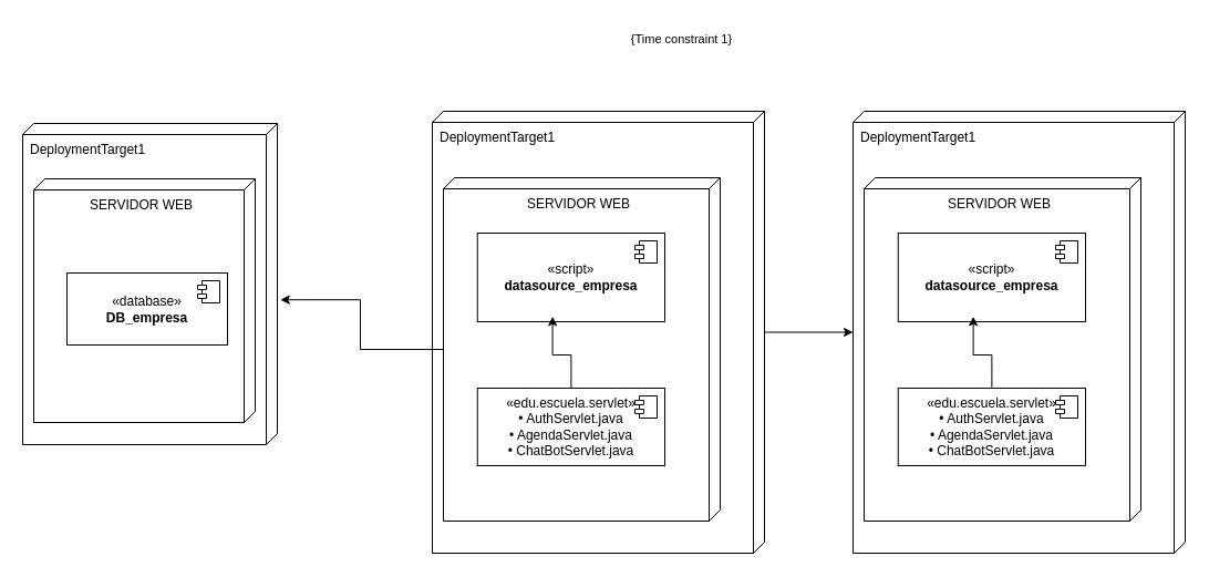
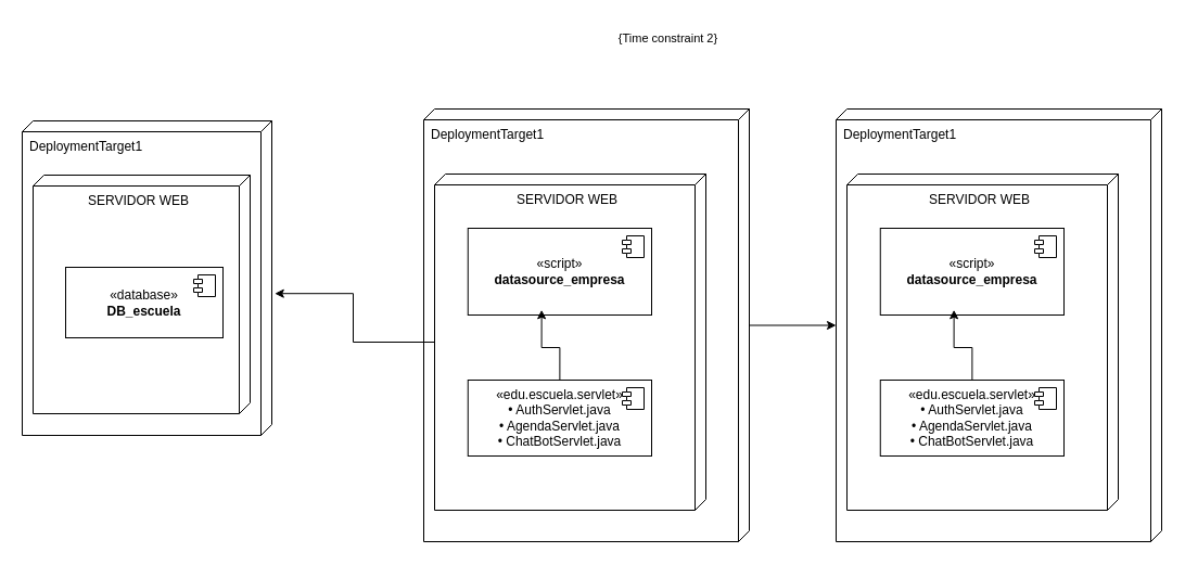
  <mxCell id="0" />
  <mxCell id="1" parent="0" />
  <mxCell id="2" value="DeploymentTarget1" style="verticalAlign=top;align=left;shape=cube;size=10;direction=south;fontStyle=0;html=1;boundedLbl=1;spacingLeft=5;whiteSpace=wrap;" vertex="1" parent="1"><mxGeometry x="20" y="111" width="230" height="290" as="geometry" /></mxCell>
  <mxCell id="3" value="SERVIDOR WEB" style="verticalAlign=top;align=center;shape=cube;size=10;direction=south;html=1;boundedLbl=1;spacingLeft=5;whiteSpace=wrap;" vertex="1" parent="2"><mxGeometry width="200" height="220" relative="1" as="geometry"><mxPoint x="10" y="50" as="offset" /></mxGeometry></mxCell>
- <mxCell id="4" value="«database»&lt;br&gt;&lt;b&gt;DB_empresa&lt;/b&gt;" style="html=1;dropTarget=0;whiteSpace=wrap;" vertex="1" parent="2"><mxGeometry x="40" y="135" width="145" height="65" as="geometry" /></mxCell>
+ <mxCell id="4" value="«database»&lt;br&gt;&lt;b&gt;DB_escuela&lt;/b&gt;" style="html=1;dropTarget=0;whiteSpace=wrap;" vertex="1" parent="2"><mxGeometry x="40" y="135" width="145" height="65" as="geometry" /></mxCell>
  <mxCell id="5" value="" style="shape=module;jettyWidth=8;jettyHeight=4;" vertex="1" parent="4"><mxGeometry x="1" width="20" height="20" relative="1" as="geometry"><mxPoint x="-27" y="7" as="offset" /></mxGeometry></mxCell>
  <mxCell id="6" value="" style="edgeStyle=orthogonalEdgeStyle;rounded=0;orthogonalLoop=1;jettySize=auto;html=1;" edge="1" parent="1" source="7" target="15"><mxGeometry relative="1" as="geometry" /></mxCell>
  <mxCell id="7" value="DeploymentTarget1" style="verticalAlign=top;align=left;shape=cube;size=10;direction=south;fontStyle=0;html=1;boundedLbl=1;spacingLeft=5;whiteSpace=wrap;" vertex="1" parent="1"><mxGeometry x="390" y="100" width="300" height="399" as="geometry" /></mxCell>
  <mxCell id="8" value="SERVIDOR WEB" style="verticalAlign=top;align=center;shape=cube;size=10;direction=south;html=1;boundedLbl=1;spacingLeft=5;whiteSpace=wrap;" vertex="1" parent="7"><mxGeometry width="250" height="310" relative="1" as="geometry"><mxPoint x="10" y="60" as="offset" /></mxGeometry></mxCell>
  <mxCell id="9" value="«script»&lt;br&gt;&lt;b&gt;datasource_empresa&lt;/b&gt;" style="html=1;dropTarget=0;whiteSpace=wrap;" vertex="1" parent="7"><mxGeometry x="40.76" y="110" width="169.24" height="80" as="geometry" /></mxCell>
  <mxCell id="10" value="" style="shape=module;jettyWidth=8;jettyHeight=4;" vertex="1" parent="9"><mxGeometry x="1" width="20" height="20" relative="1" as="geometry"><mxPoint x="-27" y="7" as="offset" /></mxGeometry></mxCell>
  <mxCell id="11" value="«edu.escuela.servlet»&lt;br&gt;• AuthServlet.java&lt;br style=&quot;padding: 0px; margin: 0px;&quot;&gt;• AgendaServlet.java&lt;br style=&quot;padding: 0px; margin: 0px;&quot;&gt;• ChatBotServlet.java" style="html=1;dropTarget=0;whiteSpace=wrap;" vertex="1" parent="7"><mxGeometry x="40.76" y="250" width="169.24" height="70" as="geometry" /></mxCell>
  <mxCell id="12" value="" style="shape=module;jettyWidth=8;jettyHeight=4;" vertex="1" parent="11"><mxGeometry x="1" width="20" height="20" relative="1" as="geometry"><mxPoint x="-27" y="7" as="offset" /></mxGeometry></mxCell>
  <mxCell id="13" style="edgeStyle=orthogonalEdgeStyle;rounded=0;orthogonalLoop=1;jettySize=auto;html=1;exitX=0.5;exitY=0;exitDx=0;exitDy=0;entryX=0.401;entryY=0.941;entryDx=0;entryDy=0;entryPerimeter=0;" edge="1" parent="7" source="11" target="9"><mxGeometry relative="1" as="geometry" /></mxCell>
  <mxCell id="14" style="edgeStyle=orthogonalEdgeStyle;rounded=0;orthogonalLoop=1;jettySize=auto;html=1;entryX=0.549;entryY=-0.012;entryDx=0;entryDy=0;entryPerimeter=0;" edge="1" parent="1" source="8" target="2"><mxGeometry relative="1" as="geometry" /></mxCell>
  <mxCell id="15" value="DeploymentTarget1" style="verticalAlign=top;align=left;shape=cube;size=10;direction=south;fontStyle=0;html=1;boundedLbl=1;spacingLeft=5;whiteSpace=wrap;" vertex="1" parent="1"><mxGeometry x="770" y="100" width="300" height="399" as="geometry" /></mxCell>
  <mxCell id="16" value="SERVIDOR WEB" style="verticalAlign=top;align=center;shape=cube;size=10;direction=south;html=1;boundedLbl=1;spacingLeft=5;whiteSpace=wrap;" vertex="1" parent="15"><mxGeometry width="250" height="310" relative="1" as="geometry"><mxPoint x="10" y="60" as="offset" /></mxGeometry></mxCell>
  <mxCell id="17" value="«script»&lt;br&gt;&lt;b&gt;datasource_empresa&lt;/b&gt;" style="html=1;dropTarget=0;whiteSpace=wrap;" vertex="1" parent="15"><mxGeometry x="40.76" y="110" width="169.24" height="80" as="geometry" /></mxCell>
  <mxCell id="18" value="" style="shape=module;jettyWidth=8;jettyHeight=4;" vertex="1" parent="17"><mxGeometry x="1" width="20" height="20" relative="1" as="geometry"><mxPoint x="-27" y="7" as="offset" /></mxGeometry></mxCell>
  <mxCell id="19" value="«edu.escuela.servlet»&lt;br&gt;• AuthServlet.java&lt;br style=&quot;padding: 0px; margin: 0px;&quot;&gt;• AgendaServlet.java&lt;br style=&quot;padding: 0px; margin: 0px;&quot;&gt;• ChatBotServlet.java" style="html=1;dropTarget=0;whiteSpace=wrap;" vertex="1" parent="15"><mxGeometry x="40.76" y="250" width="169.24" height="70" as="geometry" /></mxCell>
  <mxCell id="20" value="" style="shape=module;jettyWidth=8;jettyHeight=4;" vertex="1" parent="19"><mxGeometry x="1" width="20" height="20" relative="1" as="geometry"><mxPoint x="-27" y="7" as="offset" /></mxGeometry></mxCell>
  <mxCell id="21" style="edgeStyle=orthogonalEdgeStyle;rounded=0;orthogonalLoop=1;jettySize=auto;html=1;exitX=0.5;exitY=0;exitDx=0;exitDy=0;entryX=0.401;entryY=0.941;entryDx=0;entryDy=0;entryPerimeter=0;" edge="1" parent="15" source="19" target="17"><mxGeometry relative="1" as="geometry" /></mxCell>
- <mxCell id="22" value="&lt;span style=&quot;font-size: 11px; background-color: rgb(255, 255, 255);&quot;&gt;{Time constraint 1}&lt;/span&gt;" style="text;html=1;align=center;verticalAlign=middle;resizable=0;points=[];autosize=1;strokeColor=none;fillColor=none;" vertex="1" parent="1"><mxGeometry x="560" y="20" width="110" height="30" as="geometry" /></mxCell>
+ <mxCell id="22" value="&lt;span style=&quot;font-size: 11px; background-color: rgb(255, 255, 255);&quot;&gt;{Time constraint 2}&lt;/span&gt;" style="text;html=1;align=center;verticalAlign=middle;resizable=0;points=[];autosize=1;strokeColor=none;fillColor=none;" vertex="1" parent="1"><mxGeometry x="560" y="20" width="110" height="30" as="geometry" /></mxCell>
